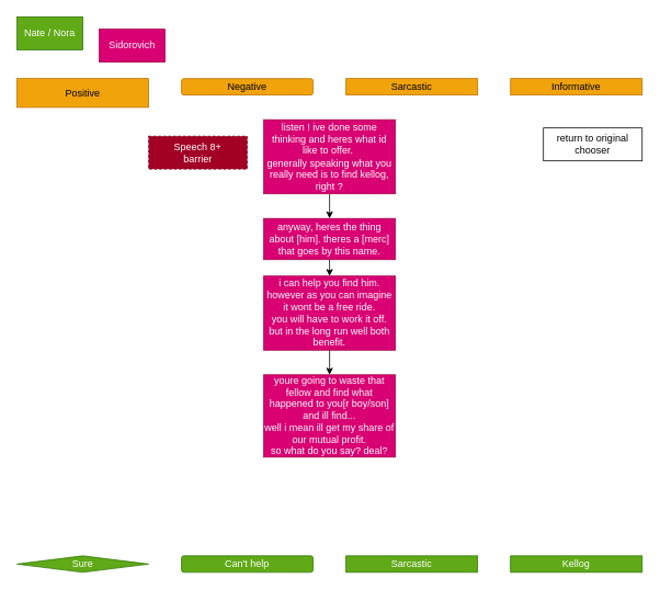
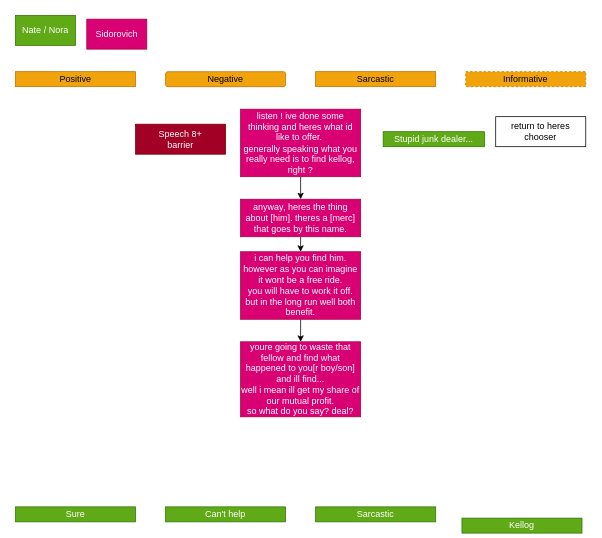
  <mxCell id="0" />
  <mxCell id="1" parent="0" />
  <mxCell id="2" value="Nate / Nora" style="rounded=0;whiteSpace=wrap;html=1;fillColor=#60a917;fontColor=#ffffff;strokeColor=#2D7600;" parent="1" vertex="1"><mxGeometry x="20" y="20" width="80" height="40" as="geometry" /></mxCell>
- <mxCell id="3" value="Sidorovich" style="rounded=0;whiteSpace=wrap;html=1;fillColor=#d80073;fontColor=#ffffff;strokeColor=#A50040;" parent="1" vertex="1"><mxGeometry x="120" y="35" width="80" height="40" as="geometry" /></mxCell>
+ <mxCell id="3" value="Sidorovich" style="rounded=0;whiteSpace=wrap;html=1;fillColor=#d80073;fontColor=#ffffff;strokeColor=#A50040;" parent="1" vertex="1"><mxGeometry x="115" y="25" width="80" height="40" as="geometry" /></mxCell>
  <mxCell id="4" style="edgeStyle=none;html=1;exitX=0.5;exitY=1;exitDx=0;exitDy=0;entryX=0.5;entryY=0;entryDx=0;entryDy=0;" edge="1" parent="1" source="5" target="18"><mxGeometry relative="1" as="geometry" /></mxCell>
  <mxCell id="5" value="&lt;div&gt;listen ! ive done some thinking and heres what id like to offer.&amp;nbsp;&lt;/div&gt;&lt;div&gt;generally speaking what you really need is to find kellog, right ?&lt;/div&gt;" style="rounded=0;whiteSpace=wrap;html=1;fillColor=#d80073;fontColor=#ffffff;strokeColor=#A50040;" parent="1" vertex="1"><mxGeometry x="320" y="145" width="160" height="90" as="geometry" /></mxCell>
- <mxCell id="6" value="Positive" style="rounded=0;whiteSpace=wrap;html=1;fillColor=#f0a30a;fontColor=#000000;strokeColor=#BD7000;" parent="1" vertex="1"><mxGeometry x="20" y="95" width="160" height="35" as="geometry" /></mxCell>
+ <mxCell id="6" value="Positive" style="rounded=0;whiteSpace=wrap;html=1;fillColor=#f0a30a;fontColor=#000000;strokeColor=#BD7000;" parent="1" vertex="1"><mxGeometry x="20" y="95" width="160" height="20" as="geometry" /></mxCell>
  <mxCell id="7" value="Negative" style="whiteSpace=wrap;html=1;fillColor=#f0a30a;fontColor=#000000;strokeColor=#BD7000;rounded=1;" parent="1" vertex="1"><mxGeometry x="220" y="95" width="160" height="20" as="geometry" /></mxCell>
  <mxCell id="8" value="Sarcastic" style="rounded=0;whiteSpace=wrap;html=1;fillColor=#f0a30a;fontColor=#000000;strokeColor=#BD7000;" parent="1" vertex="1"><mxGeometry x="420" y="95" width="160" height="20" as="geometry" /></mxCell>
- <mxCell id="9" value="Informative" style="rounded=0;whiteSpace=wrap;html=1;fillColor=#f0a30a;fontColor=#000000;strokeColor=#BD7000;" parent="1" vertex="1"><mxGeometry x="620" y="95" width="160" height="20" as="geometry" /></mxCell>
- <mxCell id="10" value="Sure" style="rhombus;whiteSpace=wrap;html=1;fillColor=#60a917;fontColor=#ffffff;strokeColor=#2D7600;" parent="1" vertex="1"><mxGeometry x="20" y="675" width="160" height="20" as="geometry" /></mxCell>
- <mxCell id="11" value="Can't help" style="whiteSpace=wrap;html=1;fillColor=#60a917;fontColor=#ffffff;strokeColor=#2D7600;rounded=1;" parent="1" vertex="1"><mxGeometry x="220" y="675" width="160" height="20" as="geometry" /></mxCell>
+ <mxCell id="9" value="Informative" style="rounded=0;whiteSpace=wrap;html=1;fillColor=#f0a30a;fontColor=#000000;strokeColor=#BD7000;dashed=1;" parent="1" vertex="1"><mxGeometry x="620" y="95" width="160" height="20" as="geometry" /></mxCell>
+ <mxCell id="10" value="Sure" style="rounded=0;whiteSpace=wrap;html=1;fillColor=#60a917;fontColor=#ffffff;strokeColor=#2D7600;" parent="1" vertex="1"><mxGeometry x="20" y="675" width="160" height="20" as="geometry" /></mxCell>
+ <mxCell id="11" value="Can't help" style="rounded=0;whiteSpace=wrap;html=1;fillColor=#60a917;fontColor=#ffffff;strokeColor=#2D7600;" parent="1" vertex="1"><mxGeometry x="220" y="675" width="160" height="20" as="geometry" /></mxCell>
  <mxCell id="12" value="Sarcastic" style="rounded=0;whiteSpace=wrap;html=1;fillColor=#60a917;fontColor=#ffffff;strokeColor=#2D7600;" parent="1" vertex="1"><mxGeometry x="420" y="675" width="160" height="20" as="geometry" /></mxCell>
- <mxCell id="13" value="Kellog" style="rounded=0;whiteSpace=wrap;html=1;fillColor=#60a917;fontColor=#ffffff;strokeColor=#2D7600;" parent="1" vertex="1"><mxGeometry x="620" y="675" width="160" height="20" as="geometry" /></mxCell>
- <mxCell id="15" value="return to original chooser" style="rounded=0;whiteSpace=wrap;html=1;" vertex="1" parent="1"><mxGeometry x="660" y="155" width="120" height="40" as="geometry" /></mxCell>
- <mxCell id="16" value="Speech 8+&lt;br&gt;barrier" style="rounded=0;whiteSpace=wrap;html=1;fillColor=#a20025;fontColor=#ffffff;strokeColor=#6F0000;dashed=1;" vertex="1" parent="1"><mxGeometry x="180" y="165" width="120" height="40" as="geometry" /></mxCell>
+ <mxCell id="13" value="Kellog" style="rounded=0;whiteSpace=wrap;html=1;fillColor=#60a917;fontColor=#ffffff;strokeColor=#2D7600;" parent="1" vertex="1"><mxGeometry x="615" y="690" width="160" height="20" as="geometry" /></mxCell>
+ <mxCell id="14" value="Stupid junk dealer..." style="rounded=0;whiteSpace=wrap;html=1;fillColor=#60a917;fontColor=#ffffff;strokeColor=#2D7600;" vertex="1" parent="1"><mxGeometry x="510" y="175" width="135" height="20" as="geometry" /></mxCell>
+ <mxCell id="15" value="return to heres chooser" style="rounded=0;whiteSpace=wrap;html=1;" vertex="1" parent="1"><mxGeometry x="660" y="155" width="120" height="40" as="geometry" /></mxCell>
+ <mxCell id="16" value="Speech 8+&lt;br&gt;barrier" style="rounded=0;whiteSpace=wrap;html=1;fillColor=#a20025;fontColor=#ffffff;strokeColor=#6F0000;" vertex="1" parent="1"><mxGeometry x="180" y="165" width="120" height="40" as="geometry" /></mxCell>
  <mxCell id="17" style="edgeStyle=none;html=1;exitX=0.5;exitY=1;exitDx=0;exitDy=0;entryX=0.5;entryY=0;entryDx=0;entryDy=0;" edge="1" parent="1" source="18" target="20"><mxGeometry relative="1" as="geometry" /></mxCell>
  <mxCell id="18" value="anyway, heres the thing about [him]. theres a [merc] that goes by this name." style="rounded=0;whiteSpace=wrap;html=1;fillColor=#d80073;fontColor=#ffffff;strokeColor=#A50040;" vertex="1" parent="1"><mxGeometry x="320" y="265" width="160" height="50" as="geometry" /></mxCell>
  <mxCell id="19" value="" style="edgeStyle=none;html=1;" edge="1" parent="1" source="20" target="21"><mxGeometry relative="1" as="geometry" /></mxCell>
  <mxCell id="20" value="&lt;div&gt;i can help you find him. however as you can imagine it wont be a free ride.&lt;/div&gt;&lt;div&gt;you will have to work it off. but in the long run well both benefit.&lt;/div&gt;" style="rounded=0;whiteSpace=wrap;html=1;fillColor=#d80073;fontColor=#ffffff;strokeColor=#A50040;" vertex="1" parent="1"><mxGeometry x="320" y="335" width="160" height="90" as="geometry" /></mxCell>
  <mxCell id="21" value="&lt;div&gt;youre going to waste that fellow and find what happened to you[r boy/son] and ill find...&lt;/div&gt;&lt;div&gt;well i mean ill get my share of our mutual profit.&lt;/div&gt;&lt;div&gt;so what do you say? deal?&lt;/div&gt;" style="rounded=0;whiteSpace=wrap;html=1;fillColor=#d80073;fontColor=#ffffff;strokeColor=#A50040;" vertex="1" parent="1"><mxGeometry x="320" y="455" width="160" height="100" as="geometry" /></mxCell>
